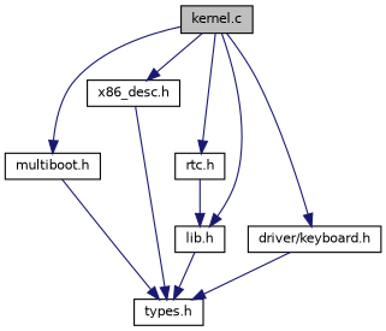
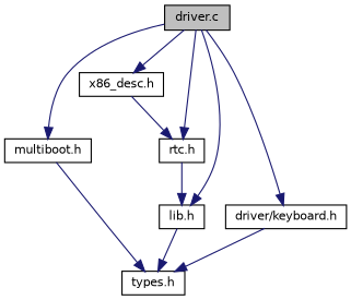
  digraph {
    node [color=black fillcolor=white fontname=Helvetica fontsize=10 shape=record style=filled]
    edge [color=midnightblue fontname=Helvetica fontsize=10 labelfontname=Helvetica labelfontsize=10 style=solid]
-   n1 [fillcolor=grey75 fontcolor=black height=0.2 label="kernel.c" width=0.4]
+   n1 [fillcolor=grey75 fontcolor=black height=0.2 label="driver.c" width=0.4]
    n2 [height=0.2 label="multiboot.h" width=0.4]
    n3 [height=0.2 label="x86_desc.h" width=0.4]
    n4 [height=0.2 label="lib.h" width=0.4]
    n5 [height=0.2 label="rtc.h" width=0.4]
    n6 [height=0.2 label="driver/keyboard.h" width=0.4]
    n7 [height=0.2 label="types.h" width=0.4]
    n1 -> n2
    n1 -> n3
    n1 -> n4
    n1 -> n5
    n1 -> n6
    n2 -> n7
-   n3 -> n7
+   n3 -> n5
    n4 -> n7
    n5 -> n4
    n6 -> n7
  }
